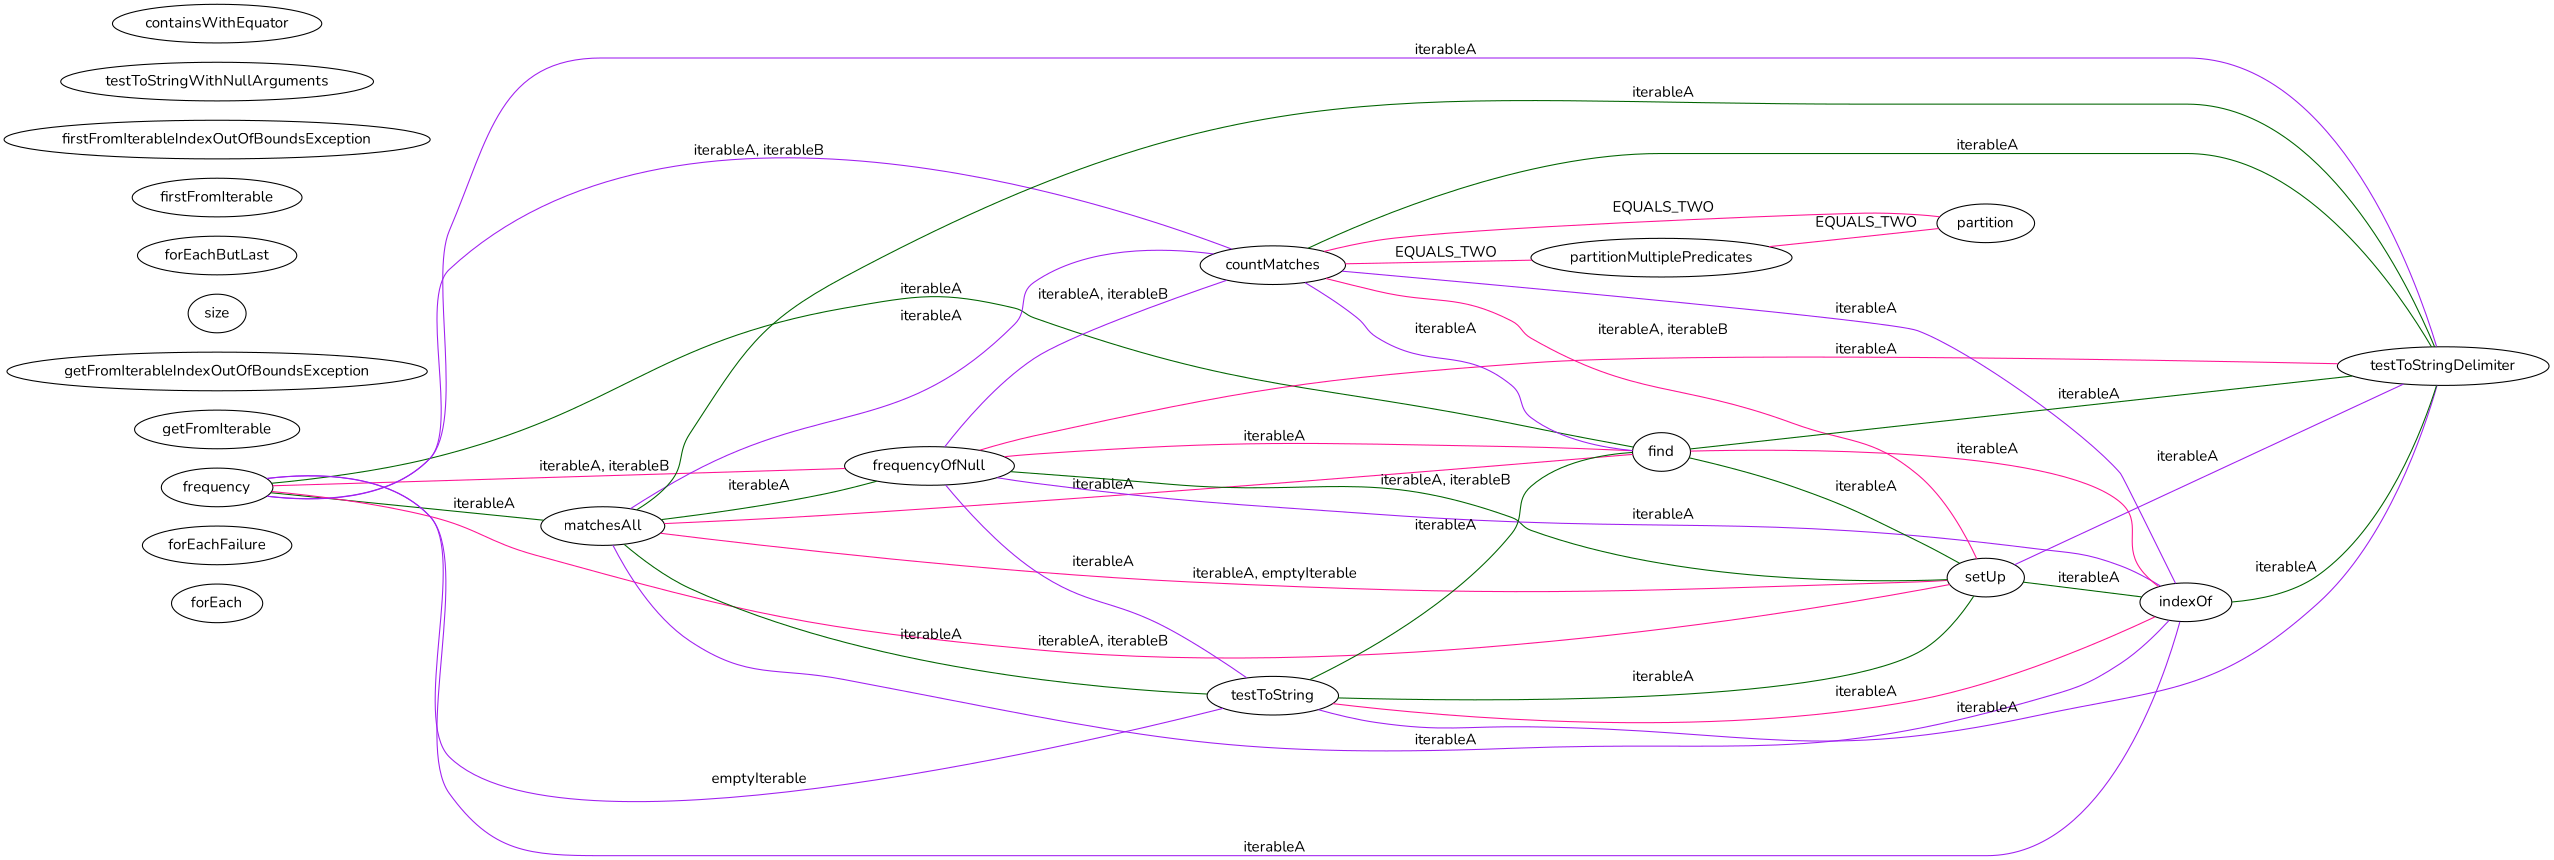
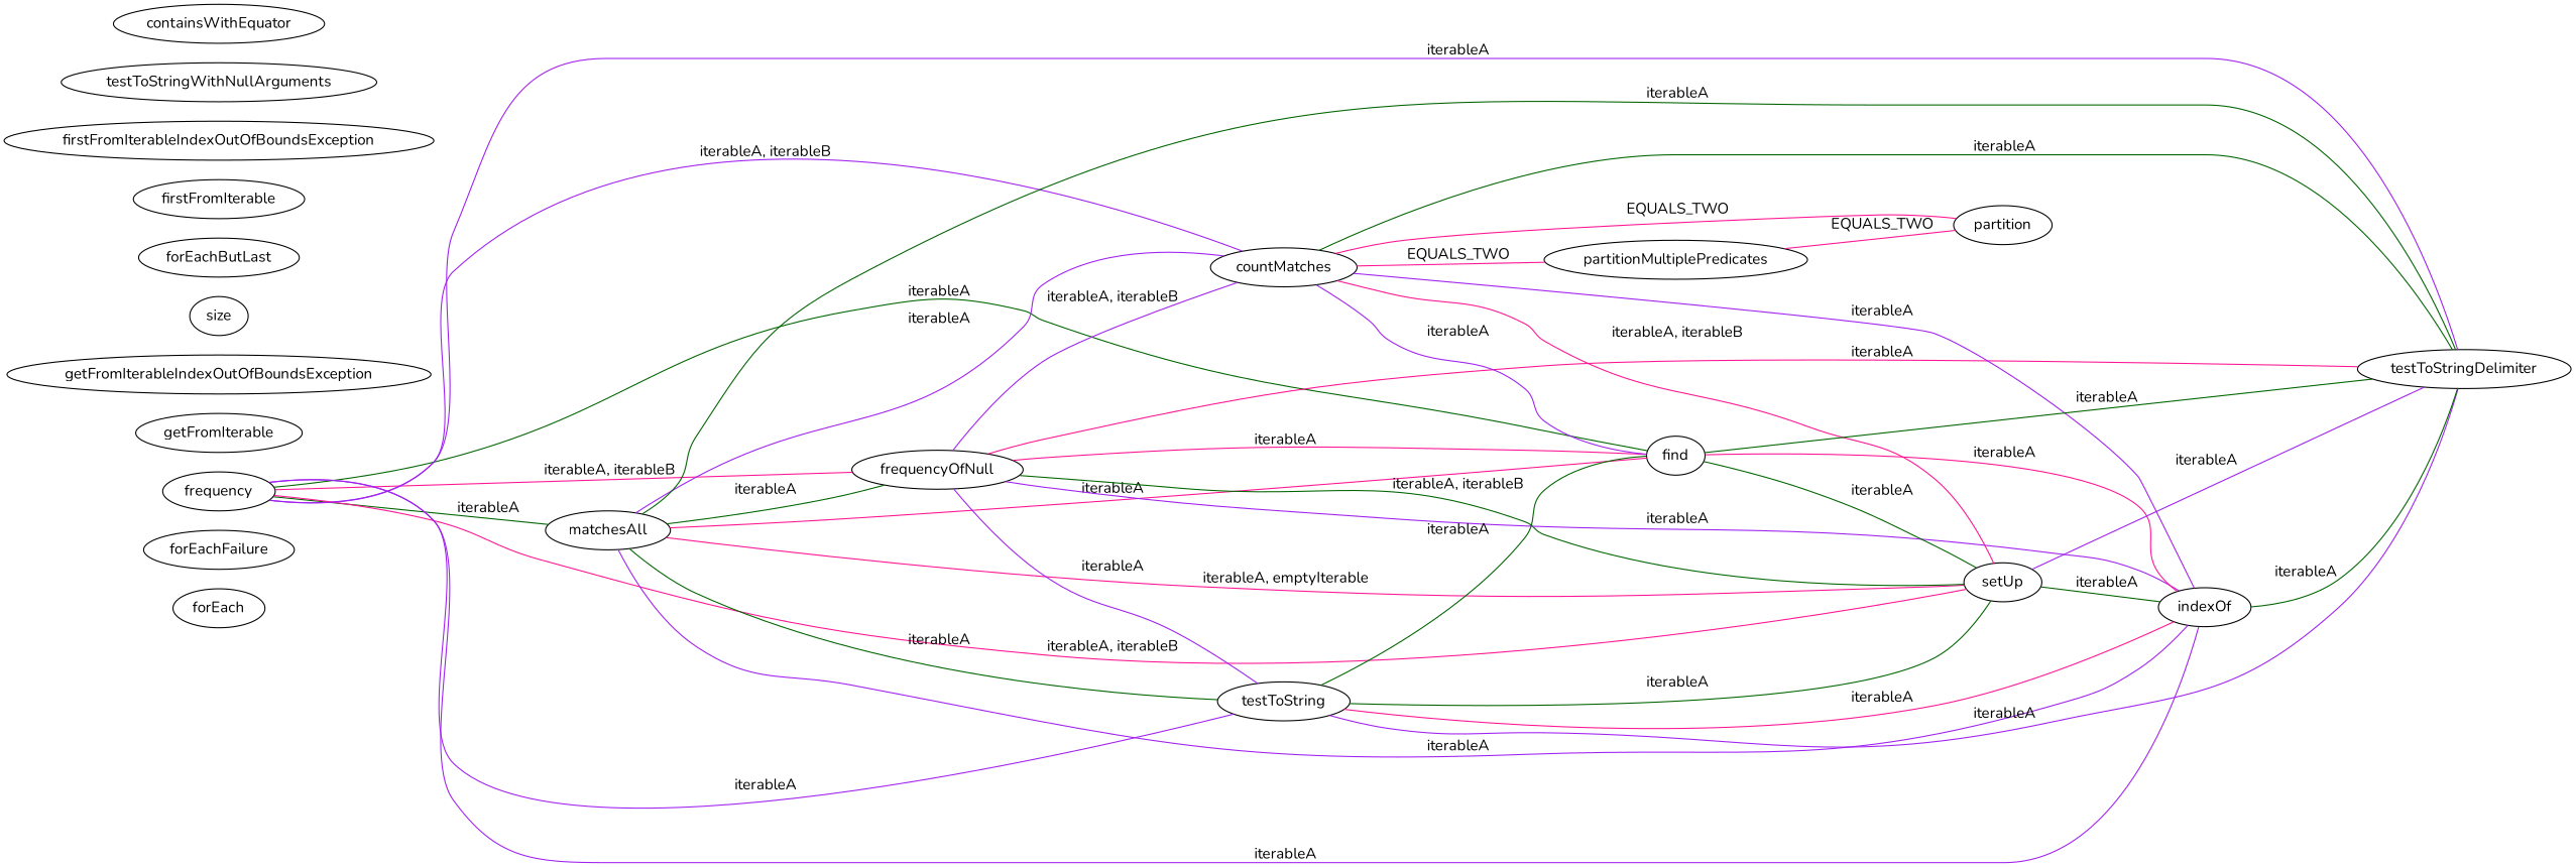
  digraph {
    fontname=Nunito
    rankdir=LR
    node [fontname=Nunito]
    edge [color=darkgreen dir=none fontname=Nunito]
    forEach
    forEachFailure
    frequency
    matchesAll
    frequencyOfNull
    countMatches
    testToString
    find
    setUp
    indexOf
    testToStringDelimiter
    partitionMultiplePredicates
    partition
    getFromIterable
    getFromIterableIndexOutOfBoundsException
    size
    forEachButLast
    firstFromIterable
    firstFromIterableIndexOutOfBoundsException
    testToStringWithNullArguments
    containsWithEquator
    frequency -> matchesAll [label=" iterableA"]
    frequency -> frequencyOfNull [color=deeppink label=" iterableA, iterableB"]
    frequency -> countMatches [color=purple label=" iterableA, iterableB"]
-   frequency -> testToString [color=purple label=" emptyIterable"]
+   frequency -> testToString [color=purple label=" iterableA"]
    frequency -> find [label=" iterableA"]
    frequency -> setUp [color=deeppink label=" iterableA, iterableB"]
    frequency -> indexOf [color=purple label=" iterableA"]
    frequency -> testToStringDelimiter [color=purple label=" iterableA"]
    matchesAll -> frequencyOfNull [label=" iterableA"]
    matchesAll -> countMatches [color=purple label=" iterableA"]
    matchesAll -> testToString [label=" iterableA"]
    matchesAll -> find [color=deeppink label=" iterableA"]
    matchesAll -> setUp [color=deeppink label=" iterableA, emptyIterable"]
    matchesAll -> indexOf [color=purple label=" iterableA"]
    matchesAll -> testToStringDelimiter [label=" iterableA"]
    frequencyOfNull -> countMatches [color=purple label=" iterableA, iterableB"]
    frequencyOfNull -> testToString [color=purple label=" iterableA"]
    frequencyOfNull -> find [color=deeppink label=" iterableA"]
    frequencyOfNull -> setUp [label=" iterableA, iterableB"]
    frequencyOfNull -> indexOf [color=purple label=" iterableA"]
    frequencyOfNull -> testToStringDelimiter [color=deeppink label=" iterableA"]
    countMatches -> find [color=purple label=" iterableA"]
    countMatches -> setUp [color=deeppink label=" iterableA, iterableB"]
    countMatches -> indexOf [color=purple label=" iterableA"]
    countMatches -> testToStringDelimiter [label=" iterableA"]
    countMatches -> partitionMultiplePredicates [color=deeppink label=" EQUALS_TWO"]
    countMatches -> partition [color=deeppink label=" EQUALS_TWO"]
    testToString -> find [label=" iterableA"]
    testToString -> setUp [label=" iterableA"]
    testToString -> indexOf [color=deeppink label=" iterableA"]
    testToString -> testToStringDelimiter [color=purple label=" iterableA"]
    find -> setUp [label=" iterableA"]
    find -> indexOf [color=deeppink label=" iterableA"]
    find -> testToStringDelimiter [label=" iterableA"]
    setUp -> indexOf [label=" iterableA"]
    setUp -> testToStringDelimiter [color=purple label=" iterableA"]
    indexOf -> testToStringDelimiter [label=" iterableA"]
    partitionMultiplePredicates -> partition [color=deeppink label=" EQUALS_TWO"]
  }
